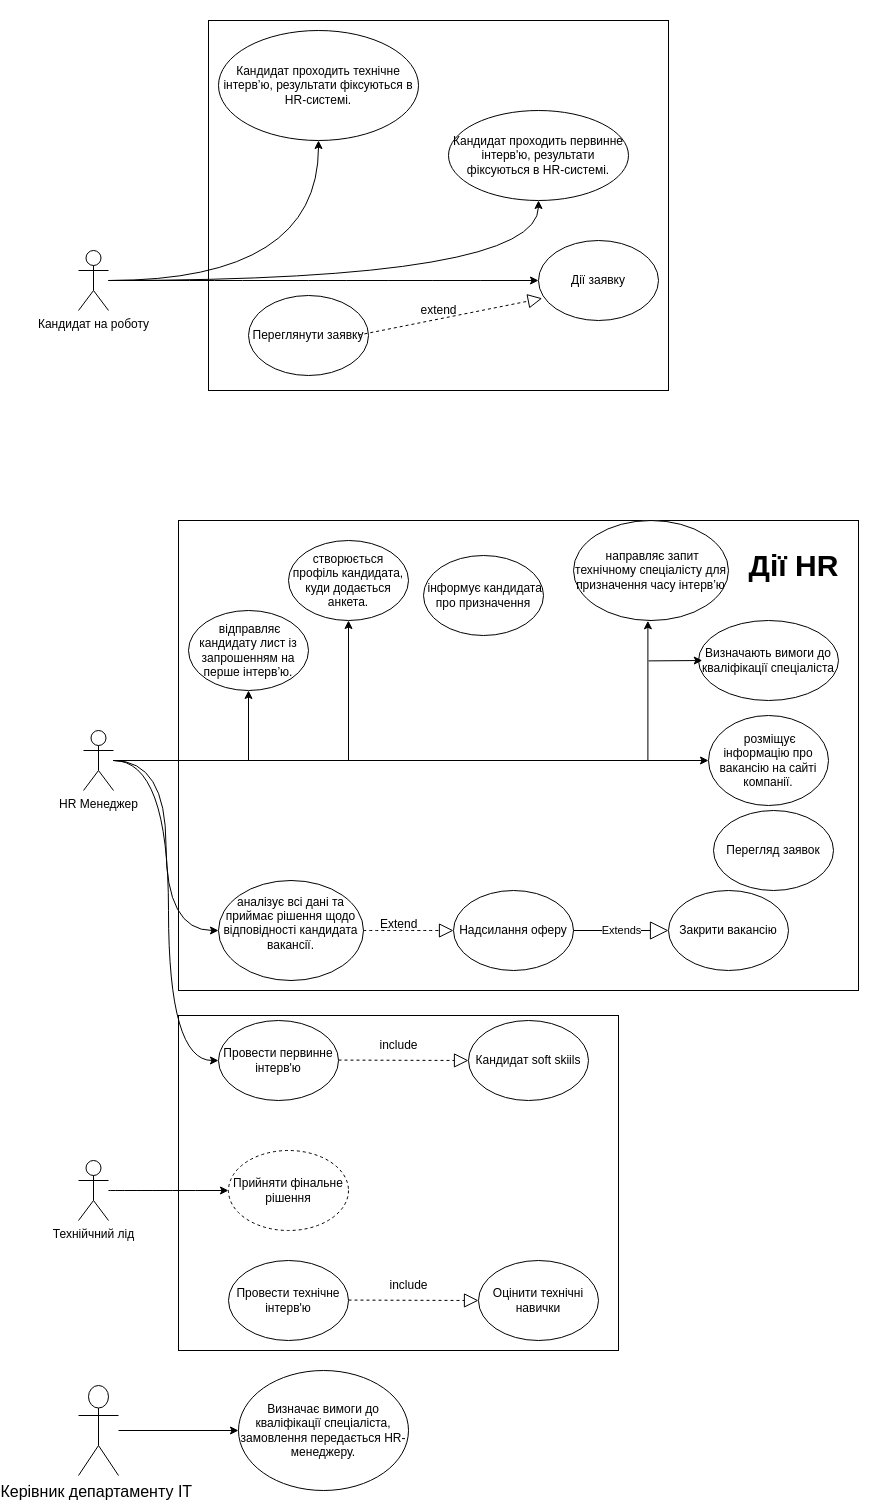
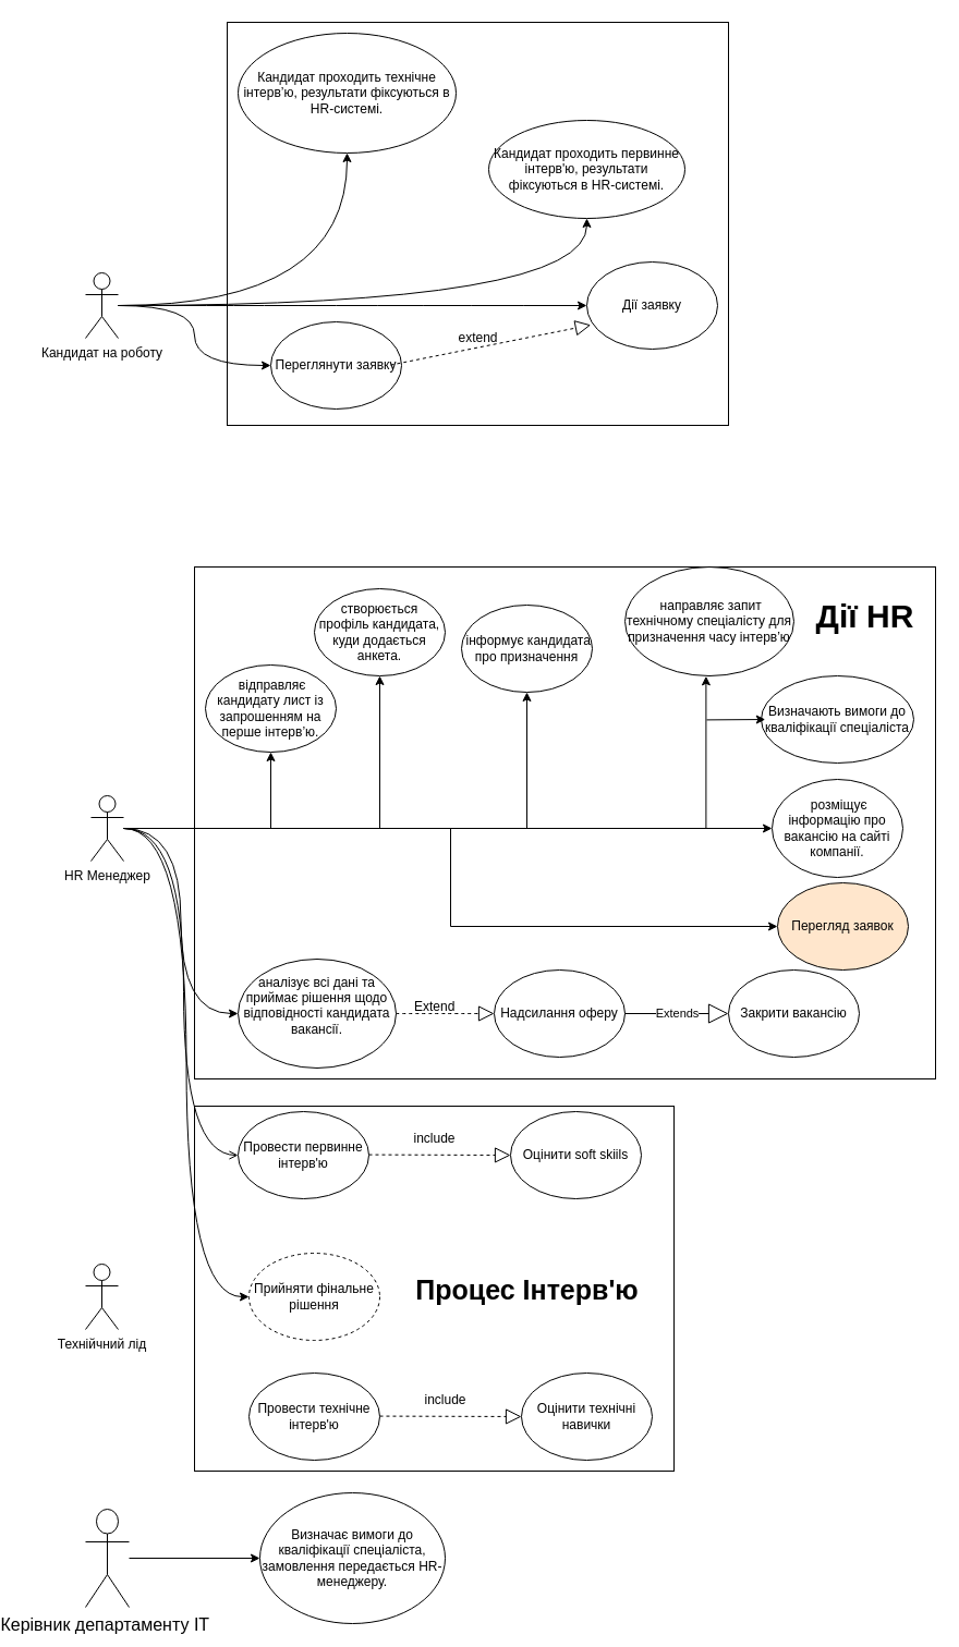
  <mxCell id="0" />
  <mxCell id="1" parent="0" />
  <mxCell id="2" value="" style="rounded=0;whiteSpace=wrap;html=1;" parent="1" vertex="1"><mxGeometry x="120" y="1015" width="440" height="335" as="geometry" /></mxCell>
  <mxCell id="3" value="" style="rounded=0;whiteSpace=wrap;html=1;" parent="1" vertex="1"><mxGeometry x="120" y="520" width="680" height="470" as="geometry" /></mxCell>
  <mxCell id="4" value="" style="rounded=0;whiteSpace=wrap;html=1;" parent="1" vertex="1"><mxGeometry x="150" y="20" width="460" height="370" as="geometry" /></mxCell>
  <mxCell id="5" style="edgeStyle=orthogonalEdgeStyle;curved=1;rounded=0;orthogonalLoop=1;jettySize=auto;html=1;entryX=0;entryY=0.5;entryDx=0;entryDy=0;" parent="1" source="9" target="10" edge="1"><mxGeometry relative="1" as="geometry" /></mxCell>
+ <mxCell id="6" style="edgeStyle=orthogonalEdgeStyle;curved=1;rounded=0;orthogonalLoop=1;jettySize=auto;html=1;" parent="1" source="9" target="11" edge="1"><mxGeometry relative="1" as="geometry" /></mxCell>
  <mxCell id="7" style="edgeStyle=orthogonalEdgeStyle;curved=1;rounded=0;orthogonalLoop=1;jettySize=auto;html=1;elbow=vertical;" parent="1" source="9" target="49" edge="1"><mxGeometry relative="1" as="geometry" /></mxCell>
  <mxCell id="8" style="edgeStyle=orthogonalEdgeStyle;curved=1;rounded=0;orthogonalLoop=1;jettySize=auto;html=1;entryX=0.5;entryY=1;entryDx=0;entryDy=0;elbow=vertical;" parent="1" source="9" target="48" edge="1"><mxGeometry relative="1" as="geometry" /></mxCell>
  <mxCell id="9" value="Кандидат на роботу" style="shape=umlActor;verticalLabelPosition=bottom;verticalAlign=top;html=1;outlineConnect=0;" parent="1" vertex="1"><mxGeometry x="20" y="250" width="30" height="60" as="geometry" /></mxCell>
  <mxCell id="10" value="Дії заявку" style="ellipse;whiteSpace=wrap;html=1;" parent="1" vertex="1"><mxGeometry x="480" y="240" width="120" height="80" as="geometry" /></mxCell>
  <mxCell id="11" value="Переглянути заявку" style="ellipse;whiteSpace=wrap;html=1;" parent="1" vertex="1"><mxGeometry x="190" y="295" width="120" height="80" as="geometry" /></mxCell>
- <mxCell id="13" style="edgeStyle=orthogonalEdgeStyle;curved=1;rounded=0;orthogonalLoop=1;jettySize=auto;html=1;entryX=0;entryY=0.5;entryDx=0;entryDy=0;elbow=vertical;" parent="1" source="21" target="22" edge="1"><mxGeometry relative="1" as="geometry"><Array as="points"><mxPoint x="110" y="760" /><mxPoint x="110" y="1060" /></Array></mxGeometry></mxCell>
+ <mxCell id="12" style="edgeStyle=orthogonalEdgeStyle;curved=1;rounded=0;orthogonalLoop=1;jettySize=auto;html=1;entryX=0;entryY=0.5;entryDx=0;entryDy=0;elbow=vertical;" parent="1" source="21" target="26" edge="1"><mxGeometry relative="1" as="geometry" /></mxCell>
+ <mxCell id="13" style="edgeStyle=orthogonalEdgeStyle;curved=1;rounded=0;orthogonalLoop=1;jettySize=auto;html=1;entryX=0;entryY=0.5;entryDx=0;entryDy=0;elbow=vertical;endArrow=open;" parent="1" source="21" target="22" edge="1"><mxGeometry relative="1" as="geometry"><Array as="points"><mxPoint x="110" y="760" /><mxPoint x="110" y="1060" /></Array></mxGeometry></mxCell>
  <mxCell id="14" style="edgeStyle=orthogonalEdgeStyle;rounded=0;orthogonalLoop=1;jettySize=auto;html=1;entryX=0.5;entryY=1;entryDx=0;entryDy=0;elbow=vertical;" parent="1" source="21" target="44" edge="1"><mxGeometry relative="1" as="geometry" /></mxCell>
  <mxCell id="15" style="edgeStyle=orthogonalEdgeStyle;rounded=0;orthogonalLoop=1;jettySize=auto;html=1;entryX=0.5;entryY=1;entryDx=0;entryDy=0;elbow=vertical;" parent="1" source="21" target="43" edge="1"><mxGeometry relative="1" as="geometry" /></mxCell>
+ <mxCell id="16" style="edgeStyle=orthogonalEdgeStyle;rounded=0;orthogonalLoop=1;jettySize=auto;html=1;entryX=0.5;entryY=1;entryDx=0;entryDy=0;elbow=vertical;" parent="1" source="21" target="47" edge="1"><mxGeometry relative="1" as="geometry" /></mxCell>
  <mxCell id="17" style="edgeStyle=orthogonalEdgeStyle;rounded=0;orthogonalLoop=1;jettySize=auto;html=1;elbow=vertical;entryX=0;entryY=0.5;entryDx=0;entryDy=0;" parent="1" source="21" target="42" edge="1"><mxGeometry relative="1" as="geometry"><mxPoint x="590" y="760" as="targetPoint" /></mxGeometry></mxCell>
  <mxCell id="18" style="edgeStyle=orthogonalEdgeStyle;rounded=0;orthogonalLoop=1;jettySize=auto;html=1;elbow=vertical;entryX=0.48;entryY=1.003;entryDx=0;entryDy=0;entryPerimeter=0;" parent="1" source="21" target="45" edge="1"><mxGeometry relative="1" as="geometry"><mxPoint x="590" y="640" as="targetPoint" /><Array as="points"><mxPoint x="589" y="760" /></Array></mxGeometry></mxCell>
+ <mxCell id="19" style="edgeStyle=orthogonalEdgeStyle;rounded=0;orthogonalLoop=1;jettySize=auto;html=1;entryX=0;entryY=0.5;entryDx=0;entryDy=0;elbow=vertical;" parent="1" source="21" target="31" edge="1"><mxGeometry relative="1" as="geometry" /></mxCell>
  <mxCell id="20" style="edgeStyle=orthogonalEdgeStyle;curved=1;rounded=0;orthogonalLoop=1;jettySize=auto;html=1;entryX=0;entryY=0.5;entryDx=0;entryDy=0;" parent="1" source="21" target="50" edge="1"><mxGeometry relative="1" as="geometry" /></mxCell>
  <mxCell id="21" value="HR Менеджер" style="shape=umlActor;verticalLabelPosition=bottom;verticalAlign=top;html=1;outlineConnect=0;" parent="1" vertex="1"><mxGeometry x="25" y="730" width="30" height="60" as="geometry" /></mxCell>
  <mxCell id="22" value="Провести первинне інтерв'ю" style="ellipse;whiteSpace=wrap;html=1;" parent="1" vertex="1"><mxGeometry x="160" y="1020" width="120" height="80" as="geometry" /></mxCell>
- <mxCell id="23" style="edgeStyle=orthogonalEdgeStyle;curved=1;rounded=0;orthogonalLoop=1;jettySize=auto;html=1;entryX=0;entryY=0.5;entryDx=0;entryDy=0;elbow=vertical;" parent="1" source="24" target="26" edge="1"><mxGeometry relative="1" as="geometry" /></mxCell>
  <mxCell id="24" value="Технійчний лід" style="shape=umlActor;verticalLabelPosition=bottom;verticalAlign=top;html=1;outlineConnect=0;" parent="1" vertex="1"><mxGeometry x="20" y="1160" width="30" height="60" as="geometry" /></mxCell>
  <mxCell id="25" value="Провести технічне інтерв'ю" style="ellipse;whiteSpace=wrap;html=1;" parent="1" vertex="1"><mxGeometry x="170" y="1260" width="120" height="80" as="geometry" /></mxCell>
  <mxCell id="26" value="Прийняти фінальне рішення" style="ellipse;whiteSpace=wrap;html=1;dashed=1;" parent="1" vertex="1"><mxGeometry x="170" y="1150" width="120" height="80" as="geometry" /></mxCell>
  <mxCell id="27" value="Оцінити технічні навички" style="ellipse;whiteSpace=wrap;html=1;" parent="1" vertex="1"><mxGeometry x="420" y="1260" width="120" height="80" as="geometry" /></mxCell>
- <mxCell id="28" value="Кандидат soft skiils" style="ellipse;whiteSpace=wrap;html=1;" parent="1" vertex="1"><mxGeometry x="410" y="1020" width="120" height="80" as="geometry" /></mxCell>
+ <mxCell id="28" value="Оцінити soft skiils" style="ellipse;whiteSpace=wrap;html=1;" parent="1" vertex="1"><mxGeometry x="410" y="1020" width="120" height="80" as="geometry" /></mxCell>
  <mxCell id="29" value="" style="endArrow=block;dashed=1;endFill=0;endSize=12;html=1;rounded=0;entryX=0.031;entryY=0.723;entryDx=0;entryDy=0;entryPerimeter=0;" parent="1" target="10" edge="1"><mxGeometry width="160" relative="1" as="geometry"><mxPoint x="300" y="334.58" as="sourcePoint" /><mxPoint x="460" y="334.58" as="targetPoint" /></mxGeometry></mxCell>
  <mxCell id="30" value="extend" style="text;html=1;align=center;verticalAlign=middle;resizable=0;points=[];autosize=1;strokeColor=none;fillColor=none;" parent="1" vertex="1"><mxGeometry x="350" y="295" width="60" height="30" as="geometry" /></mxCell>
- <mxCell id="31" value="Перегляд заявок" style="ellipse;whiteSpace=wrap;html=1;" parent="1" vertex="1"><mxGeometry x="655" y="810" width="120" height="80" as="geometry" /></mxCell>
+ <mxCell id="31" value="Перегляд заявок" style="ellipse;whiteSpace=wrap;html=1;fillColor=#ffe6cc;" parent="1" vertex="1"><mxGeometry x="655" y="810" width="120" height="80" as="geometry" /></mxCell>
  <mxCell id="32" value="Надсилання оферу" style="ellipse;whiteSpace=wrap;html=1;" parent="1" vertex="1"><mxGeometry x="395" width="120" height="80" as="geometry" y="890" /></mxCell>
  <mxCell id="33" value="" style="endArrow=block;dashed=1;endFill=0;endSize=12;html=1;rounded=0;entryX=0;entryY=0.5;entryDx=0;entryDy=0;" parent="1" target="27" edge="1"><mxGeometry width="160" relative="1" as="geometry"><mxPoint x="290" y="1299.58" as="sourcePoint" /><mxPoint x="380" y="1300" as="targetPoint" /></mxGeometry></mxCell>
  <mxCell id="34" value="include" style="text;html=1;align=center;verticalAlign=middle;resizable=0;points=[];autosize=1;strokeColor=none;fillColor=none;" parent="1" vertex="1"><mxGeometry x="320" y="1270" width="60" height="30" as="geometry" /></mxCell>
  <mxCell id="35" value="" style="endArrow=block;dashed=1;endFill=0;endSize=12;html=1;rounded=0;entryX=0;entryY=0.5;entryDx=0;entryDy=0;" parent="1" edge="1"><mxGeometry width="160" relative="1" as="geometry"><mxPoint x="280" y="1059.58" as="sourcePoint" /><mxPoint x="410" y="1060" as="targetPoint" /></mxGeometry></mxCell>
  <mxCell id="36" value="include" style="text;html=1;align=center;verticalAlign=middle;resizable=0;points=[];autosize=1;strokeColor=none;fillColor=none;" parent="1" vertex="1"><mxGeometry x="310" y="1030" width="60" height="30" as="geometry" /></mxCell>
  <mxCell id="37" value="&lt;font style=&quot;font-size: 30px;&quot;&gt;&lt;b&gt;Дії HR&lt;/b&gt;&lt;/font&gt;" style="text;html=1;align=center;verticalAlign=middle;resizable=0;points=[];autosize=1;strokeColor=none;fillColor=none;" parent="1" vertex="1"><mxGeometry x="680" y="540" width="110" height="50" as="geometry" /></mxCell>
+ <mxCell id="38" value="&lt;font style=&quot;font-size: 25px;&quot;&gt;&lt;b style=&quot;&quot;&gt;Процес Інтерв'ю&lt;/b&gt;&lt;/font&gt;" style="text;html=1;align=center;verticalAlign=middle;resizable=0;points=[];autosize=1;strokeColor=none;fillColor=none;" parent="1" vertex="1"><mxGeometry x="310" y="1162.5" width="230" height="40" as="geometry" /></mxCell>
  <mxCell id="39" style="edgeStyle=orthogonalEdgeStyle;rounded=0;orthogonalLoop=1;jettySize=auto;html=1;entryX=0;entryY=0.5;entryDx=0;entryDy=0;elbow=vertical;" parent="1" source="40" target="46" edge="1"><mxGeometry relative="1" as="geometry" /></mxCell>
  <mxCell id="40" value="&lt;span style=&quot;font-size:12.0pt;font-family:&lt;br/&gt;&amp;quot;Times New Roman&amp;quot;,serif;mso-fareast-font-family:&amp;quot;Times New Roman&amp;quot;;mso-ansi-language:&lt;br/&gt;UK;mso-fareast-language:EN-US;mso-bidi-language:AR-SA&quot; lang=&quot;UK&quot;&gt;Керівник департаменту ІТ&amp;nbsp;&lt;/span&gt;" style="shape=umlActor;verticalLabelPosition=bottom;verticalAlign=top;html=1;outlineConnect=0;" parent="1" vertex="1"><mxGeometry x="20" y="1385" width="40" height="90" as="geometry" /></mxCell>
  <mxCell id="41" value="Визначають вимоги до кваліфікації спеціаліста" style="ellipse;whiteSpace=wrap;html=1;" parent="1" vertex="1"><mxGeometry x="640" y="620" width="140" height="80" as="geometry" /></mxCell>
  <mxCell id="42" value="&amp;nbsp;розміщує інформацію про вакансію на сайті компанії." style="ellipse;whiteSpace=wrap;html=1;" parent="1" vertex="1"><mxGeometry x="650" y="715" width="120" height="90" as="geometry" /></mxCell>
  <mxCell id="43" value="створюється профіль кандидата, куди додається анкета." style="ellipse;whiteSpace=wrap;html=1;" parent="1" vertex="1"><mxGeometry x="230" y="540" width="120" height="80" as="geometry" /></mxCell>
  <mxCell id="44" value="&amp;nbsp;відправляє кандидату лист із запрошенням на перше інтерв’ю." style="ellipse;whiteSpace=wrap;html=1;" parent="1" vertex="1"><mxGeometry x="130" y="610" width="120" height="80" as="geometry" /></mxCell>
  <mxCell id="45" value="&amp;nbsp;направляє запит технічному спеціалісту для призначення часу інтерв’ю" style="ellipse;whiteSpace=wrap;html=1;" parent="1" vertex="1"><mxGeometry x="515" y="520" width="155" height="100" as="geometry" /></mxCell>
  <mxCell id="46" value=" Визначає вимоги до кваліфікації спеціаліста, замовлення передається HR-менеджеру." style="ellipse;whiteSpace=wrap;html=1;" parent="1" vertex="1"><mxGeometry x="180" y="1370" width="170" height="120" as="geometry" /></mxCell>
  <mxCell id="47" value="&amp;nbsp;інформує кандидата про призначення" style="ellipse;whiteSpace=wrap;html=1;" parent="1" vertex="1"><mxGeometry x="365" y="555" width="120" height="80" as="geometry" /></mxCell>
  <mxCell id="48" value="Кандидат проходить технічне інтерв’ю, результати фіксуються в HR-системі." style="ellipse;whiteSpace=wrap;html=1;" parent="1" vertex="1"><mxGeometry x="160" y="30" width="200" height="110" as="geometry" /></mxCell>
  <mxCell id="49" value="Кандидат проходить первинне інтерв'ю, результати фіксуються в HR-системі." style="ellipse;whiteSpace=wrap;html=1;" parent="1" vertex="1"><mxGeometry x="390" y="110" width="180" height="90" as="geometry" /></mxCell>
  <mxCell id="50" value="&#10;аналізує всі дані та приймає рішення щодо відповідності кандидата вакансії.&#10;&#10;" style="ellipse;whiteSpace=wrap;html=1;" parent="1" vertex="1"><mxGeometry x="160" y="880" width="145" height="100" as="geometry" /></mxCell>
  <mxCell id="51" value="" style="endArrow=block;dashed=1;endFill=0;endSize=12;html=1;rounded=0;elbow=vertical;curved=1;entryX=0;entryY=0.5;entryDx=0;entryDy=0;exitX=1;exitY=0.5;exitDx=0;exitDy=0;" parent="1" source="50" target="32" edge="1"><mxGeometry width="160" relative="1" as="geometry"><mxPoint x="300" y="820" as="sourcePoint" /><mxPoint x="350" y="820" as="targetPoint" /></mxGeometry></mxCell>
  <mxCell id="52" value="Extend" style="text;whiteSpace=wrap;" parent="1" vertex="1"><mxGeometry x="320" y="910" width="40" height="20" as="geometry" /></mxCell>
  <mxCell id="53" value="" style="endArrow=classic;html=1;rounded=0;elbow=vertical;entryX=0.027;entryY=0.62;entryDx=0;entryDy=0;entryPerimeter=0;" parent="1" edge="1"><mxGeometry width="50" height="50" relative="1" as="geometry"><mxPoint x="590" y="660.4" as="sourcePoint" /><mxPoint x="643.78" y="660" as="targetPoint" /></mxGeometry></mxCell>
  <mxCell id="54" value="Extends" style="endArrow=block;endSize=16;endFill=0;html=1;rounded=0;" parent="1" edge="1"><mxGeometry width="160" relative="1" as="geometry"><mxPoint x="515" y="930" as="sourcePoint" /><mxPoint x="610" y="930" as="targetPoint" /></mxGeometry></mxCell>
  <mxCell id="55" value="Закрити вакансію" style="ellipse;whiteSpace=wrap;html=1;" parent="1" vertex="1"><mxGeometry x="610" width="120" height="80" as="geometry" y="890" /></mxCell>
